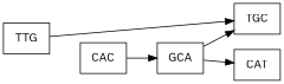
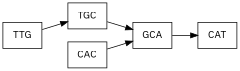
  digraph {
    fontname="IBM Plex Sans"
    rankdir=LR
    node [fontname="IBM Plex Sans" shape=box]
    edge [color=black fontname="IBM Plex Sans"]
    TTG
    TGC
    CAC
    GCA
    CAT
    TTG -> TGC
    TTG -> CAC [style=invis]
-   GCA -> TGC
+   TGC -> GCA
    CAC -> GCA
    GCA -> CAT
  }
